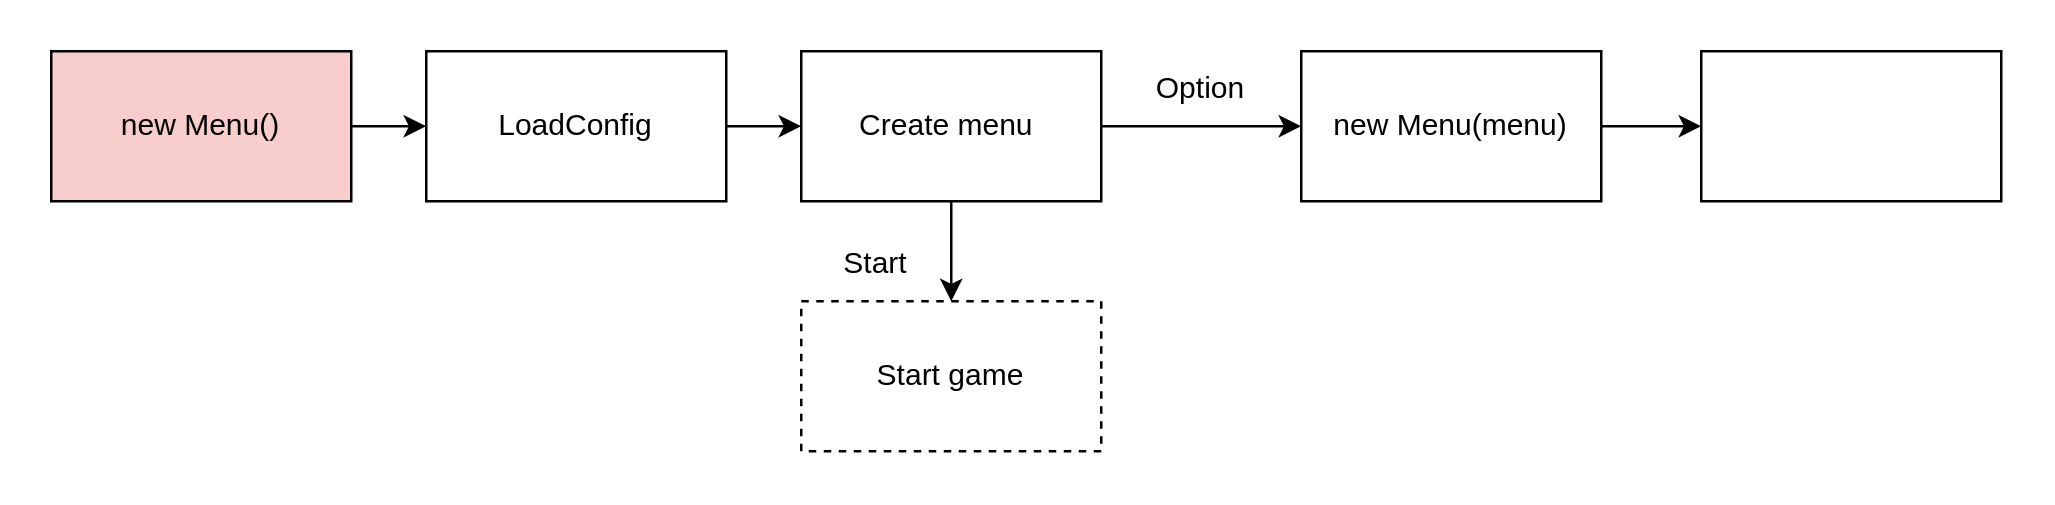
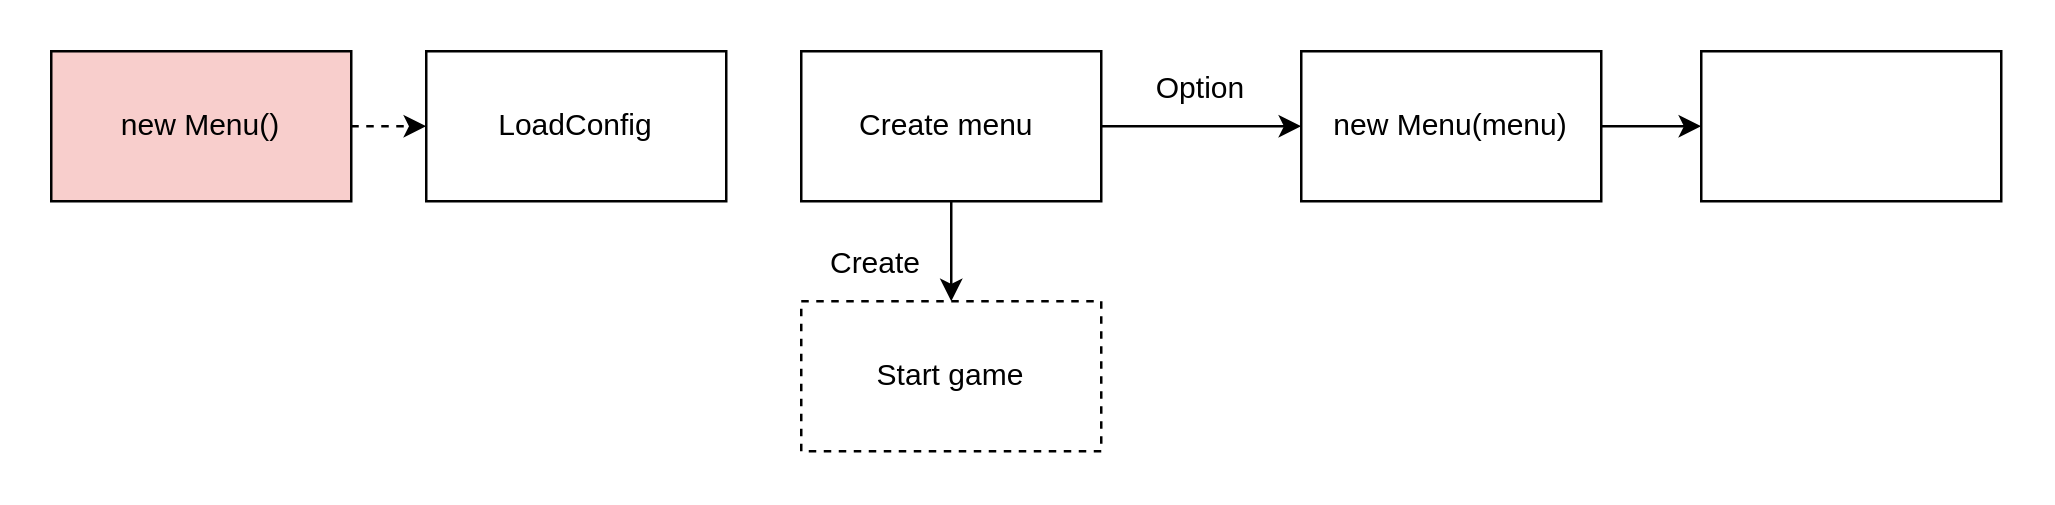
  <mxCell id="0" />
  <mxCell id="1" parent="0" />
  <mxCell id="2" value="new Menu()" style="rounded=0;whiteSpace=wrap;html=1;fillColor=#f8cecc;" vertex="1" parent="1"><mxGeometry x="20" y="20" width="120" height="60" as="geometry" /></mxCell>
- <mxCell id="3" value="" style="endArrow=classic;html=1;rounded=0;exitX=1;exitY=0.5;exitDx=0;exitDy=0;" edge="1" parent="1" source="2" target="4"><mxGeometry width="50" height="50" relative="1" as="geometry"><mxPoint x="350" y="200" as="sourcePoint" /><mxPoint x="180" y="50" as="targetPoint" /></mxGeometry></mxCell>
+ <mxCell id="3" value="" style="endArrow=classic;html=1;rounded=0;exitX=1;exitY=0.5;exitDx=0;exitDy=0;dashed=1;" edge="1" parent="1" source="2" target="4"><mxGeometry width="50" height="50" relative="1" as="geometry"><mxPoint x="350" y="200" as="sourcePoint" /><mxPoint x="180" y="50" as="targetPoint" /></mxGeometry></mxCell>
  <mxCell id="4" value="LoadConfig" style="rounded=0;whiteSpace=wrap;html=1;" vertex="1" parent="1"><mxGeometry x="170" y="20" width="120" height="60" as="geometry" /></mxCell>
- <mxCell id="5" value="" style="endArrow=classic;html=1;rounded=0;exitX=1;exitY=0.5;exitDx=0;exitDy=0;" edge="1" parent="1" source="4" target="6"><mxGeometry width="50" height="50" relative="1" as="geometry"><mxPoint x="350" y="200" as="sourcePoint" /><mxPoint x="380" y="50" as="targetPoint" /></mxGeometry></mxCell>
  <mxCell id="6" value="Create menu&amp;nbsp;" style="rounded=0;whiteSpace=wrap;html=1;" vertex="1" parent="1"><mxGeometry x="320" y="20" width="120" height="60" as="geometry" /></mxCell>
  <mxCell id="7" value="" style="endArrow=classic;html=1;rounded=0;exitX=1;exitY=0.5;exitDx=0;exitDy=0;" edge="1" parent="1" source="6" target="8"><mxGeometry width="50" height="50" relative="1" as="geometry"><mxPoint x="350" y="200" as="sourcePoint" /><mxPoint x="490" y="50" as="targetPoint" /></mxGeometry></mxCell>
  <mxCell id="8" value="new Menu(menu)" style="rounded=0;whiteSpace=wrap;html=1;" vertex="1" parent="1"><mxGeometry x="520" y="20" width="120" height="60" as="geometry" /></mxCell>
  <mxCell id="9" value="Option" style="text;html=1;strokeColor=none;fillColor=none;align=center;verticalAlign=middle;whiteSpace=wrap;rounded=0;" vertex="1" parent="1"><mxGeometry x="450" y="20" width="60" height="30" as="geometry" /></mxCell>
  <mxCell id="10" value="Start game" style="rounded=0;whiteSpace=wrap;html=1;dashed=1;" vertex="1" parent="1"><mxGeometry x="320" y="120" width="120" height="60" as="geometry" /></mxCell>
  <mxCell id="11" value="" style="endArrow=classic;html=1;rounded=0;exitX=0.5;exitY=1;exitDx=0;exitDy=0;entryX=0.5;entryY=0;entryDx=0;entryDy=0;" edge="1" parent="1" source="6" target="10"><mxGeometry width="50" height="50" relative="1" as="geometry"><mxPoint x="350" y="200" as="sourcePoint" /><mxPoint x="400" y="150" as="targetPoint" /></mxGeometry></mxCell>
- <mxCell id="12" value="Start" style="text;html=1;strokeColor=none;fillColor=none;align=center;verticalAlign=middle;whiteSpace=wrap;rounded=0;" vertex="1" parent="1"><mxGeometry x="320" y="90" width="60" height="30" as="geometry" /></mxCell>
+ <mxCell id="12" value="Create" style="text;html=1;strokeColor=none;fillColor=none;align=center;verticalAlign=middle;whiteSpace=wrap;rounded=0;" vertex="1" parent="1"><mxGeometry x="320" y="90" width="60" height="30" as="geometry" /></mxCell>
  <mxCell id="13" value="" style="endArrow=classic;html=1;rounded=0;exitX=1;exitY=0.5;exitDx=0;exitDy=0;" edge="1" parent="1" source="8" target="14"><mxGeometry width="50" height="50" relative="1" as="geometry"><mxPoint x="540" y="200" as="sourcePoint" /><mxPoint x="690" y="50" as="targetPoint" /></mxGeometry></mxCell>
  <mxCell id="14" value="" style="rounded=0;whiteSpace=wrap;html=1;" vertex="1" parent="1"><mxGeometry x="680" y="20" width="120" height="60" as="geometry" /></mxCell>
